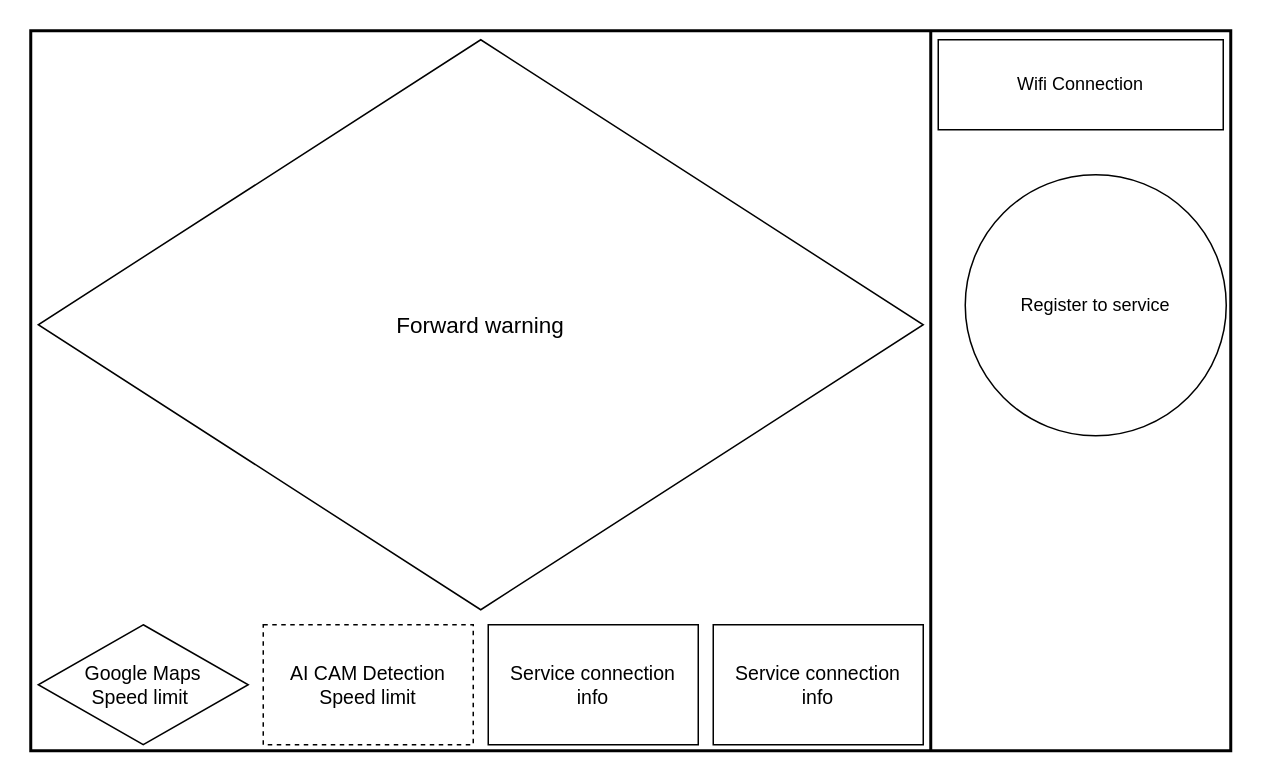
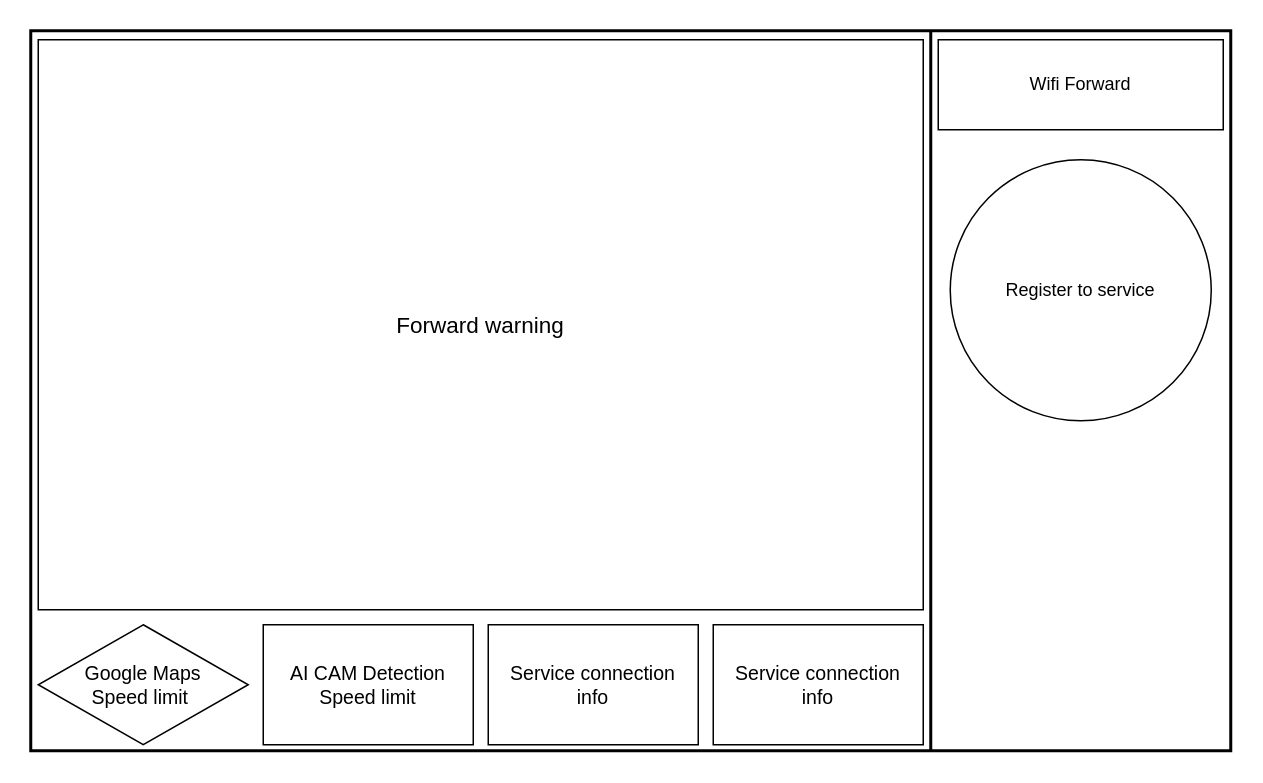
  <mxCell id="0" />
  <mxCell id="1" parent="0" />
  <mxCell id="2" value="" style="rounded=0;whiteSpace=wrap;html=1;strokeWidth=2;" vertex="1" parent="1"><mxGeometry x="20" y="20" width="800" height="480" as="geometry" /></mxCell>
  <mxCell id="3" value="" style="endArrow=none;html=1;rounded=0;entryX=0.75;entryY=0;entryDx=0;entryDy=0;exitX=0.75;exitY=1;exitDx=0;exitDy=0;strokeWidth=2;" edge="1" parent="1" source="2" target="2"><mxGeometry width="50" height="50" relative="1" as="geometry"><mxPoint x="395" y="406" as="sourcePoint" /><mxPoint x="445" y="356" as="targetPoint" /></mxGeometry></mxCell>
  <mxCell id="4" value="&lt;font style=&quot;font-size: 13px;&quot;&gt;Google Maps&lt;/font&gt;&lt;div&gt;&lt;font style=&quot;font-size: 13px;&quot;&gt;Speed limit&amp;nbsp;&lt;/font&gt;&lt;/div&gt;" style="rhombus;whiteSpace=wrap;html=1;" vertex="1" parent="1"><mxGeometry x="25" y="416" width="140" height="80" as="geometry" /></mxCell>
- <mxCell id="5" value="&lt;span style=&quot;font-size: 13px;&quot;&gt;AI CAM Detection&lt;/span&gt;&lt;div&gt;&lt;span style=&quot;font-size: 13px;&quot;&gt;Speed limit&lt;/span&gt;&lt;/div&gt;" style="rounded=0;whiteSpace=wrap;html=1;dashed=1;" vertex="1" parent="1"><mxGeometry x="175" y="416" width="140" height="80" as="geometry" /></mxCell>
- <mxCell id="6" value="Wifi Connection" style="rounded=0;whiteSpace=wrap;html=1;" vertex="1" parent="1"><mxGeometry x="625" y="26" width="190" height="60" as="geometry" /></mxCell>
- <mxCell id="7" value="&lt;font style=&quot;font-size: 15px;&quot;&gt;Forward warning&lt;/font&gt;" style="rhombus;whiteSpace=wrap;html=1;" vertex="1" parent="1"><mxGeometry x="25" y="26" width="590" height="380" as="geometry" /></mxCell>
+ <mxCell id="5" value="&lt;span style=&quot;font-size: 13px;&quot;&gt;AI CAM Detection&lt;/span&gt;&lt;div&gt;&lt;span style=&quot;font-size: 13px;&quot;&gt;Speed limit&lt;/span&gt;&lt;/div&gt;" style="rounded=0;whiteSpace=wrap;html=1;" vertex="1" parent="1"><mxGeometry x="175" y="416" width="140" height="80" as="geometry" /></mxCell>
+ <mxCell id="6" value="Wifi Forward" style="rounded=0;whiteSpace=wrap;html=1;" vertex="1" parent="1"><mxGeometry x="625" y="26" width="190" height="60" as="geometry" /></mxCell>
+ <mxCell id="7" value="&lt;font style=&quot;font-size: 15px;&quot;&gt;Forward warning&lt;/font&gt;" style="rounded=0;whiteSpace=wrap;html=1;" vertex="1" parent="1"><mxGeometry x="25" y="26" width="590" height="380" as="geometry" /></mxCell>
  <mxCell id="8" value="&lt;span style=&quot;font-size: 13px;&quot;&gt;Service connection&lt;/span&gt;&lt;div&gt;&lt;span style=&quot;font-size: 13px;&quot;&gt;info&lt;/span&gt;&lt;/div&gt;" style="rounded=0;whiteSpace=wrap;html=1;" vertex="1" parent="1"><mxGeometry x="325" y="416" width="140" height="80" as="geometry" /></mxCell>
- <mxCell id="9" value="Register to service" style="ellipse;whiteSpace=wrap;html=1;aspect=fixed;" vertex="1" parent="1"><mxGeometry x="643" y="116" width="174" height="174" as="geometry" /></mxCell>
+ <mxCell id="9" value="Register to service" style="ellipse;whiteSpace=wrap;html=1;aspect=fixed;" vertex="1" parent="1"><mxGeometry x="633" y="106" width="174" height="174" as="geometry" /></mxCell>
  <mxCell id="10" value="&lt;span style=&quot;font-size: 13px;&quot;&gt;Service connection&lt;/span&gt;&lt;div&gt;&lt;span style=&quot;font-size: 13px;&quot;&gt;info&lt;/span&gt;&lt;/div&gt;" style="rounded=0;whiteSpace=wrap;html=1;" vertex="1" parent="1"><mxGeometry x="475" y="416" width="140" height="80" as="geometry" /></mxCell>
